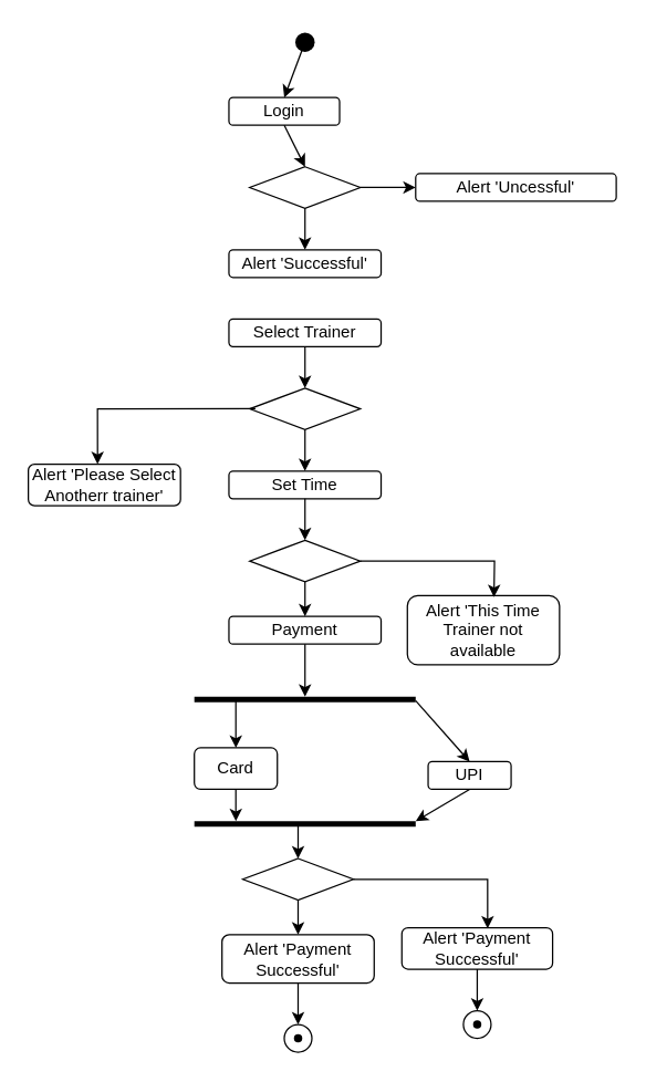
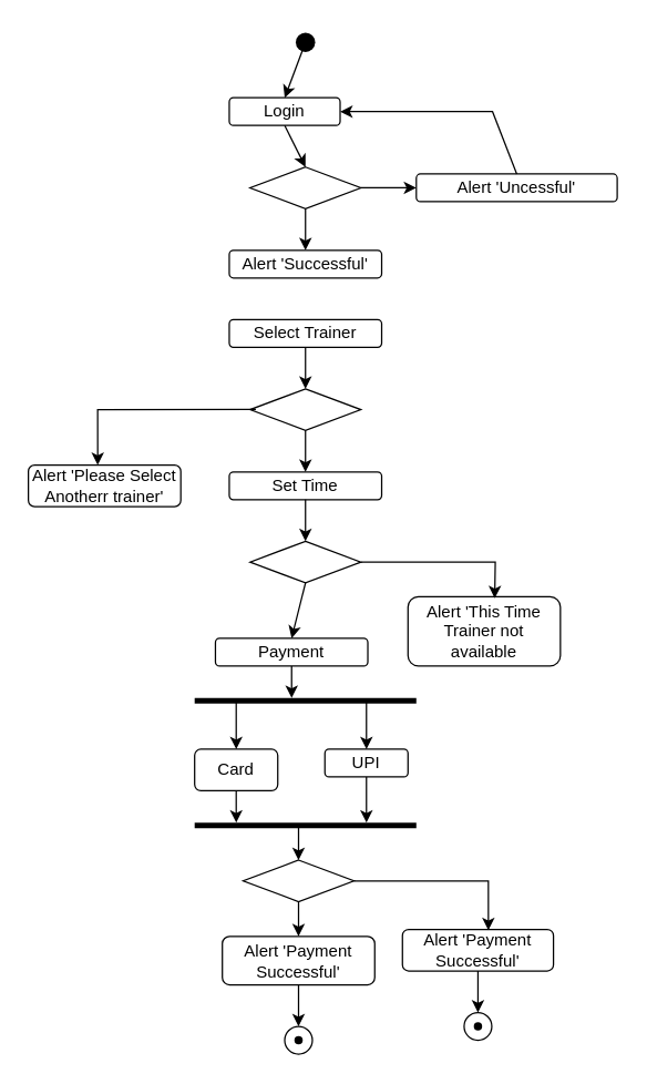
  <mxCell id="0" />
  <mxCell id="1" parent="0" />
  <mxCell id="2" value="" style="shape=waypoint;sketch=0;fillStyle=solid;size=6;pointerEvents=1;points=[];fillColor=none;resizable=0;rotatable=0;perimeter=centerPerimeter;snapToPoint=1;strokeWidth=5;" vertex="1" parent="1"><mxGeometry x="210" y="20" width="20" height="20" as="geometry" /></mxCell>
  <mxCell id="3" value="" style="rhombus;whiteSpace=wrap;html=1;" vertex="1" parent="1"><mxGeometry x="180" y="120" width="80" height="30" as="geometry" /></mxCell>
  <mxCell id="4" value="Login" style="rounded=1;whiteSpace=wrap;html=1;" vertex="1" parent="1"><mxGeometry x="165" y="70" width="80" height="20" as="geometry" /></mxCell>
  <mxCell id="5" value="" style="endArrow=classic;html=1;rounded=0;exitX=0.462;exitY=1.107;exitDx=0;exitDy=0;exitPerimeter=0;entryX=0.5;entryY=0;entryDx=0;entryDy=0;" edge="1" parent="1" source="2" target="4"><mxGeometry width="50" height="50" relative="1" as="geometry"><mxPoint x="150" y="100" as="sourcePoint" /><mxPoint x="200" y="50" as="targetPoint" /><Array as="points" /></mxGeometry></mxCell>
  <mxCell id="6" value="" style="edgeStyle=none;orthogonalLoop=1;jettySize=auto;html=1;rounded=0;exitX=0.5;exitY=1;exitDx=0;exitDy=0;entryX=0.5;entryY=0;entryDx=0;entryDy=0;" edge="1" parent="1" source="4" target="3"><mxGeometry width="100" relative="1" as="geometry"><mxPoint x="170" y="100" as="sourcePoint" /><mxPoint x="270" y="100" as="targetPoint" /><Array as="points" /></mxGeometry></mxCell>
  <mxCell id="7" value="Alert 'Uncessful'" style="rounded=1;whiteSpace=wrap;html=1;" vertex="1" parent="1"><mxGeometry x="300" y="125" width="145" height="20" as="geometry" /></mxCell>
  <mxCell id="8" value="" style="edgeStyle=none;orthogonalLoop=1;jettySize=auto;html=1;rounded=0;exitX=1;exitY=0.5;exitDx=0;exitDy=0;entryX=0;entryY=0.5;entryDx=0;entryDy=0;" edge="1" parent="1" source="3" target="7"><mxGeometry width="100" relative="1" as="geometry"><mxPoint x="240" y="140" as="sourcePoint" /><mxPoint x="340" y="140" as="targetPoint" /><Array as="points" /></mxGeometry></mxCell>
+ <mxCell id="9" value="" style="edgeStyle=none;orthogonalLoop=1;jettySize=auto;html=1;rounded=0;entryX=1;entryY=0.5;entryDx=0;entryDy=0;exitX=0.5;exitY=0;exitDx=0;exitDy=0;" edge="1" parent="1" source="7" target="4"><mxGeometry width="100" relative="1" as="geometry"><mxPoint x="320" y="100" as="sourcePoint" /><mxPoint x="420" y="100" as="targetPoint" /><Array as="points"><mxPoint x="355" y="80" /></Array></mxGeometry></mxCell>
  <mxCell id="10" value="Alert 'Successful'" style="rounded=1;whiteSpace=wrap;html=1;" vertex="1" parent="1"><mxGeometry x="165" y="180" width="110" height="20" as="geometry" /></mxCell>
  <mxCell id="11" value="Select Trainer" style="rounded=1;whiteSpace=wrap;html=1;" vertex="1" parent="1"><mxGeometry x="165" y="230" width="110" height="20" as="geometry" /></mxCell>
  <mxCell id="12" value="Set Time" style="rounded=1;whiteSpace=wrap;html=1;" vertex="1" parent="1"><mxGeometry x="165" y="340" width="110" height="20" as="geometry" /></mxCell>
  <mxCell id="13" value="Alert 'Please Select Anotherr trainer'" style="rounded=1;whiteSpace=wrap;html=1;" vertex="1" parent="1"><mxGeometry x="20" y="335" width="110" height="30" as="geometry" /></mxCell>
  <mxCell id="14" value="" style="rhombus;whiteSpace=wrap;html=1;" vertex="1" parent="1"><mxGeometry x="180" y="280" width="80" height="30" as="geometry" /></mxCell>
  <mxCell id="15" value="" style="endArrow=classic;html=1;rounded=0;exitX=0.5;exitY=1;exitDx=0;exitDy=0;entryX=0.5;entryY=0;entryDx=0;entryDy=0;" edge="1" parent="1" source="3" target="10"><mxGeometry width="50" height="50" relative="1" as="geometry"><mxPoint x="120" y="240" as="sourcePoint" /><mxPoint x="170" y="190" as="targetPoint" /></mxGeometry></mxCell>
  <mxCell id="16" value="" style="endArrow=classic;html=1;rounded=0;exitX=0.5;exitY=1;exitDx=0;exitDy=0;entryX=0.5;entryY=0;entryDx=0;entryDy=0;" edge="1" parent="1" source="11"><mxGeometry width="50" height="50" relative="1" as="geometry"><mxPoint x="220" y="290" as="sourcePoint" /><mxPoint x="220" y="280" as="targetPoint" /></mxGeometry></mxCell>
  <mxCell id="17" value="" style="endArrow=classic;html=1;rounded=0;exitX=0.5;exitY=1;exitDx=0;exitDy=0;entryX=0.5;entryY=0;entryDx=0;entryDy=0;" edge="1" parent="1" source="14" target="12"><mxGeometry width="50" height="50" relative="1" as="geometry"><mxPoint x="70" y="500" as="sourcePoint" /><mxPoint x="120" y="450" as="targetPoint" /></mxGeometry></mxCell>
  <mxCell id="18" value="" style="endArrow=classic;html=1;rounded=0;entryX=0.455;entryY=0;entryDx=0;entryDy=0;entryPerimeter=0;exitX=0.052;exitY=0.495;exitDx=0;exitDy=0;exitPerimeter=0;" edge="1" parent="1" source="14" target="13"><mxGeometry width="50" height="50" relative="1" as="geometry"><mxPoint x="170" y="350" as="sourcePoint" /><mxPoint x="190" y="390" as="targetPoint" /><Array as="points"><mxPoint x="70" y="295" /></Array></mxGeometry></mxCell>
  <mxCell id="19" value="" style="ellipse;whiteSpace=wrap;html=1;aspect=fixed;" vertex="1" parent="1"><mxGeometry x="205" y="740" width="20" height="20" as="geometry" /></mxCell>
  <mxCell id="20" value="" style="shape=waypoint;sketch=0;fillStyle=solid;size=6;pointerEvents=1;points=[];fillColor=none;resizable=0;rotatable=0;perimeter=centerPerimeter;snapToPoint=1;" vertex="1" parent="1"><mxGeometry x="205" y="740" width="20" height="20" as="geometry" /></mxCell>
  <mxCell id="21" value="" style="endArrow=classic;html=1;rounded=0;exitX=0.5;exitY=1;exitDx=0;exitDy=0;entryX=0.5;entryY=0;entryDx=0;entryDy=0;" edge="1" parent="1" source="40" target="19"><mxGeometry width="50" height="50" relative="1" as="geometry"><mxPoint x="215" y="720" as="sourcePoint" /><mxPoint x="180" y="720" as="targetPoint" /></mxGeometry></mxCell>
  <mxCell id="22" value="" style="rhombus;whiteSpace=wrap;html=1;" vertex="1" parent="1"><mxGeometry x="180" y="390" width="80" height="30" as="geometry" /></mxCell>
  <mxCell id="23" value="" style="endArrow=classic;html=1;rounded=0;exitX=0.5;exitY=1;exitDx=0;exitDy=0;entryX=0.5;entryY=0;entryDx=0;entryDy=0;" edge="1" parent="1" source="12" target="22"><mxGeometry width="50" height="50" relative="1" as="geometry"><mxPoint x="-60" y="560" as="sourcePoint" /><mxPoint x="-10" y="510" as="targetPoint" /></mxGeometry></mxCell>
  <mxCell id="24" value="Alert 'This Time Trainer not available" style="rounded=1;whiteSpace=wrap;html=1;" vertex="1" parent="1"><mxGeometry x="294" y="430" width="110" height="50" as="geometry" /></mxCell>
  <mxCell id="25" value="" style="endArrow=classic;html=1;rounded=0;exitX=1;exitY=0.5;exitDx=0;exitDy=0;entryX=0.569;entryY=0.022;entryDx=0;entryDy=0;entryPerimeter=0;" edge="1" parent="1" source="22" target="24"><mxGeometry width="50" height="50" relative="1" as="geometry"><mxPoint x="230" y="500" as="sourcePoint" /><mxPoint x="280" y="450" as="targetPoint" /><Array as="points"><mxPoint x="357" y="405" /></Array></mxGeometry></mxCell>
- <mxCell id="26" value="Payment" style="rounded=1;whiteSpace=wrap;html=1;" vertex="1" parent="1"><mxGeometry x="165" y="445" width="110" height="20" as="geometry" /></mxCell>
+ <mxCell id="26" value="Payment" style="rounded=1;whiteSpace=wrap;html=1;" vertex="1" parent="1"><mxGeometry x="155" y="460" width="110" height="20" as="geometry" /></mxCell>
  <mxCell id="27" value="" style="endArrow=classic;html=1;rounded=0;exitX=0.5;exitY=1;exitDx=0;exitDy=0;entryX=0.5;entryY=0;entryDx=0;entryDy=0;" edge="1" parent="1" source="22" target="26"><mxGeometry width="50" height="50" relative="1" as="geometry"><mxPoint x="60" y="620" as="sourcePoint" /><mxPoint x="110" y="570" as="targetPoint" /></mxGeometry></mxCell>
  <mxCell id="28" value="Card" style="rounded=1;whiteSpace=wrap;html=1;" vertex="1" parent="1"><mxGeometry x="140" y="540" width="60" height="30" as="geometry" /></mxCell>
- <mxCell id="29" value="UPI" style="rounded=1;whiteSpace=wrap;html=1;" vertex="1" parent="1"><mxGeometry x="309" y="550" width="60" height="20" as="geometry" /></mxCell>
+ <mxCell id="29" value="UPI" style="rounded=1;whiteSpace=wrap;html=1;" vertex="1" parent="1"><mxGeometry x="234" y="540" width="60" height="20" as="geometry" /></mxCell>
  <mxCell id="30" value="" style="endArrow=classic;html=1;rounded=0;entryX=0.5;entryY=0;entryDx=0;entryDy=0;" edge="1" parent="1" source="35" target="28"><mxGeometry width="50" height="50" relative="1" as="geometry"><mxPoint x="220" y="520" as="sourcePoint" /><mxPoint x="100" y="530" as="targetPoint" /></mxGeometry></mxCell>
  <mxCell id="31" value="" style="endArrow=classic;html=1;rounded=0;entryX=0.5;entryY=0;entryDx=0;entryDy=0;" edge="1" parent="1" source="35" target="29"><mxGeometry width="50" height="50" relative="1" as="geometry"><mxPoint x="264" y="510" as="sourcePoint" /><mxPoint x="390" y="550" as="targetPoint" /></mxGeometry></mxCell>
  <mxCell id="32" value="" style="endArrow=classic;html=1;rounded=0;exitX=0.5;exitY=1;exitDx=0;exitDy=0;" edge="1" parent="1" source="28" target="36"><mxGeometry width="50" height="50" relative="1" as="geometry"><mxPoint x="30" y="640" as="sourcePoint" /><mxPoint x="170" y="590" as="targetPoint" /></mxGeometry></mxCell>
  <mxCell id="33" value="" style="endArrow=classic;html=1;rounded=0;exitX=0.5;exitY=1;exitDx=0;exitDy=0;" edge="1" parent="1" source="29" target="36"><mxGeometry width="50" height="50" relative="1" as="geometry"><mxPoint x="390" y="660" as="sourcePoint" /><mxPoint x="264" y="590" as="targetPoint" /></mxGeometry></mxCell>
  <mxCell id="34" value="" style="endArrow=classic;html=1;rounded=0;exitX=0.5;exitY=1;exitDx=0;exitDy=0;" edge="1" parent="1" source="26" target="35"><mxGeometry width="50" height="50" relative="1" as="geometry"><mxPoint x="220" y="465" as="sourcePoint" /><mxPoint x="220" y="510" as="targetPoint" /></mxGeometry></mxCell>
  <mxCell id="35" value="" style="line;strokeWidth=4;html=1;perimeter=backbonePerimeter;points=[];outlineConnect=0;" vertex="1" parent="1"><mxGeometry x="140" y="500" width="160" height="10" as="geometry" /></mxCell>
  <mxCell id="36" value="" style="line;strokeWidth=4;html=1;perimeter=backbonePerimeter;points=[];outlineConnect=0;" vertex="1" parent="1"><mxGeometry x="140" y="590" width="160" height="10" as="geometry" /></mxCell>
  <mxCell id="37" value="" style="rhombus;whiteSpace=wrap;html=1;" vertex="1" parent="1"><mxGeometry x="175" y="620" width="80" height="30" as="geometry" /></mxCell>
  <mxCell id="38" value="Alert 'Payment Successful'" style="rounded=1;whiteSpace=wrap;html=1;" vertex="1" parent="1"><mxGeometry x="290" y="670" width="109" height="30" as="geometry" /></mxCell>
  <mxCell id="39" value="" style="endArrow=classic;html=1;rounded=0;exitX=1;exitY=0.5;exitDx=0;exitDy=0;entryX=0.569;entryY=0.022;entryDx=0;entryDy=0;entryPerimeter=0;" edge="1" parent="1" source="37" target="38"><mxGeometry width="50" height="50" relative="1" as="geometry"><mxPoint x="225" y="730" as="sourcePoint" /><mxPoint x="275" y="680" as="targetPoint" /><Array as="points"><mxPoint x="352" y="635" /></Array></mxGeometry></mxCell>
  <mxCell id="40" value="Alert 'Payment Successful'" style="rounded=1;whiteSpace=wrap;html=1;" vertex="1" parent="1"><mxGeometry x="160" y="675" width="110" height="35" as="geometry" /></mxCell>
  <mxCell id="41" value="" style="endArrow=classic;html=1;rounded=0;exitX=0.5;exitY=1;exitDx=0;exitDy=0;entryX=0.5;entryY=0;entryDx=0;entryDy=0;" edge="1" parent="1" source="37" target="40"><mxGeometry width="50" height="50" relative="1" as="geometry"><mxPoint x="55" y="850" as="sourcePoint" /><mxPoint x="105" y="800" as="targetPoint" /></mxGeometry></mxCell>
  <mxCell id="42" value="" style="endArrow=classic;html=1;rounded=0;entryX=0.5;entryY=0;entryDx=0;entryDy=0;" edge="1" parent="1" source="36" target="37"><mxGeometry width="50" height="50" relative="1" as="geometry"><mxPoint x="190" y="750" as="sourcePoint" /><mxPoint x="140" y="650" as="targetPoint" /></mxGeometry></mxCell>
  <mxCell id="43" value="" style="ellipse;whiteSpace=wrap;html=1;aspect=fixed;" vertex="1" parent="1"><mxGeometry x="334.5" y="730" width="20" height="20" as="geometry" /></mxCell>
  <mxCell id="44" value="" style="shape=waypoint;sketch=0;fillStyle=solid;size=6;pointerEvents=1;points=[];fillColor=none;resizable=0;rotatable=0;perimeter=centerPerimeter;snapToPoint=1;" vertex="1" parent="1"><mxGeometry x="334.5" y="730" width="20" height="20" as="geometry" /></mxCell>
  <mxCell id="45" value="" style="endArrow=classic;html=1;rounded=0;exitX=0.5;exitY=1;exitDx=0;exitDy=0;entryX=0.5;entryY=0;entryDx=0;entryDy=0;" edge="1" parent="1" source="38" target="43"><mxGeometry width="50" height="50" relative="1" as="geometry"><mxPoint x="270" y="740" as="sourcePoint" /><mxPoint x="280.5" y="820" as="targetPoint" /></mxGeometry></mxCell>
